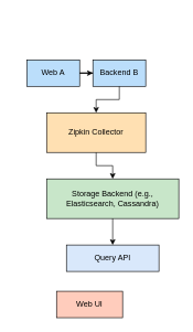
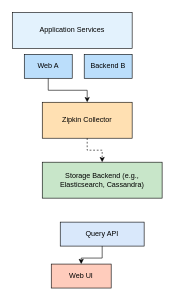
  <mxCell id="0" />
  <mxCell id="1" parent="0" />
+ <mxCell id="2" value="Application Services" style="shape=rectangle;whiteSpace=wrap;html=1;fillColor=#e3f2fd;" vertex="1" parent="1"><mxGeometry x="20" y="20" width="200" height="60" as="geometry" /></mxCell>
  <mxCell id="3" value="Web A" style="shape=rectangle;whiteSpace=wrap;html=1;fillColor=#bbdefb;" vertex="1" parent="1"><mxGeometry x="40" y="90" width="80" height="40" as="geometry" /></mxCell>
  <mxCell id="4" value="Backend B" style="shape=rectangle;whiteSpace=wrap;html=1;fillColor=#bbdefb;" vertex="1" parent="1"><mxGeometry x="140" y="90" width="80" height="40" as="geometry" /></mxCell>
  <mxCell id="5" value="Zipkin Collector" style="shape=rectangle;whiteSpace=wrap;html=1;fillColor=#ffe0b2;" vertex="1" parent="1"><mxGeometry x="70" y="170" width="150" height="60" as="geometry" /></mxCell>
  <mxCell id="6" value="Storage Backend (e.g., Elasticsearch, Cassandra)" style="shape=rectangle;whiteSpace=wrap;html=1;fillColor=#c8e6c9;" vertex="1" parent="1"><mxGeometry x="70" y="270" width="200" height="60" as="geometry" /></mxCell>
  <mxCell id="7" value="Query API" style="shape=rectangle;whiteSpace=wrap;html=1;fillColor=#d9e8fb;" vertex="1" parent="1"><mxGeometry x="100" y="370" width="140" height="40" as="geometry" /></mxCell>
  <mxCell id="8" value="Web UI" style="shape=rectangle;whiteSpace=wrap;html=1;fillColor=#ffccbc;" vertex="1" parent="1"><mxGeometry x="85" y="440" width="100" height="40" as="geometry" /></mxCell>
- <mxCell id="9" style="edgeStyle=orthogonalEdgeStyle;rounded=0;orthogonalLoop=1;jettySize=auto;" edge="1" parent="1" source="3" target="4"><mxGeometry relative="1" as="geometry" /></mxCell>
- <mxCell id="10" style="edgeStyle=orthogonalEdgeStyle;rounded=0;orthogonalLoop=1;jettySize=auto;" edge="1" parent="1" source="4" target="5"><mxGeometry relative="1" as="geometry" /></mxCell>
- <mxCell id="11" style="edgeStyle=orthogonalEdgeStyle;rounded=0;orthogonalLoop=1;jettySize=auto;" edge="1" parent="1" source="5" target="6"><mxGeometry relative="1" as="geometry" /></mxCell>
- <mxCell id="12" style="edgeStyle=orthogonalEdgeStyle;rounded=0;orthogonalLoop=1;jettySize=auto;" edge="1" parent="1" source="6" target="7"><mxGeometry relative="1" as="geometry" /></mxCell>
+ <mxCell id="9" style="edgeStyle=orthogonalEdgeStyle;rounded=0;orthogonalLoop=1;jettySize=auto;" edge="1" parent="1" source="3" target="5"><mxGeometry relative="1" as="geometry" /></mxCell>
+ <mxCell id="11" style="edgeStyle=orthogonalEdgeStyle;rounded=0;orthogonalLoop=1;jettySize=auto;dashed=1;" edge="1" parent="1" source="5" target="6"><mxGeometry relative="1" as="geometry" /></mxCell>
+ <mxCell id="13" style="edgeStyle=orthogonalEdgeStyle;rounded=0;orthogonalLoop=1;jettySize=auto;" edge="1" parent="1" source="7" target="8"><mxGeometry relative="1" as="geometry" /></mxCell>
